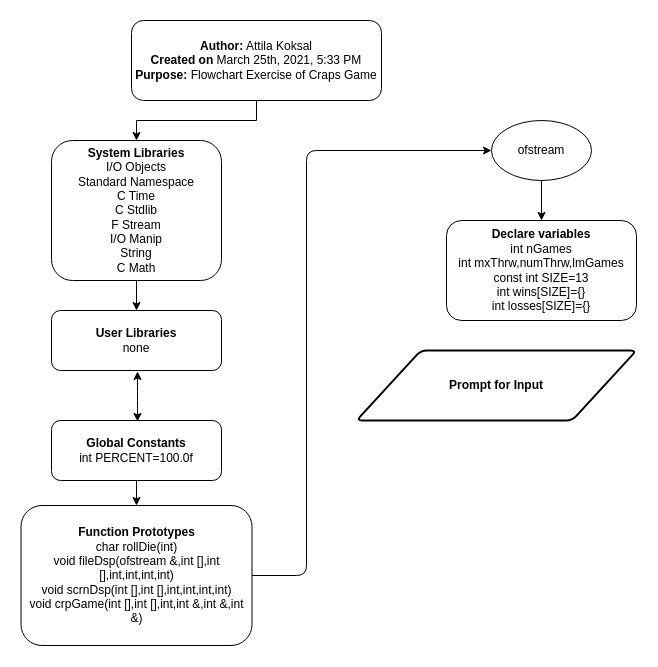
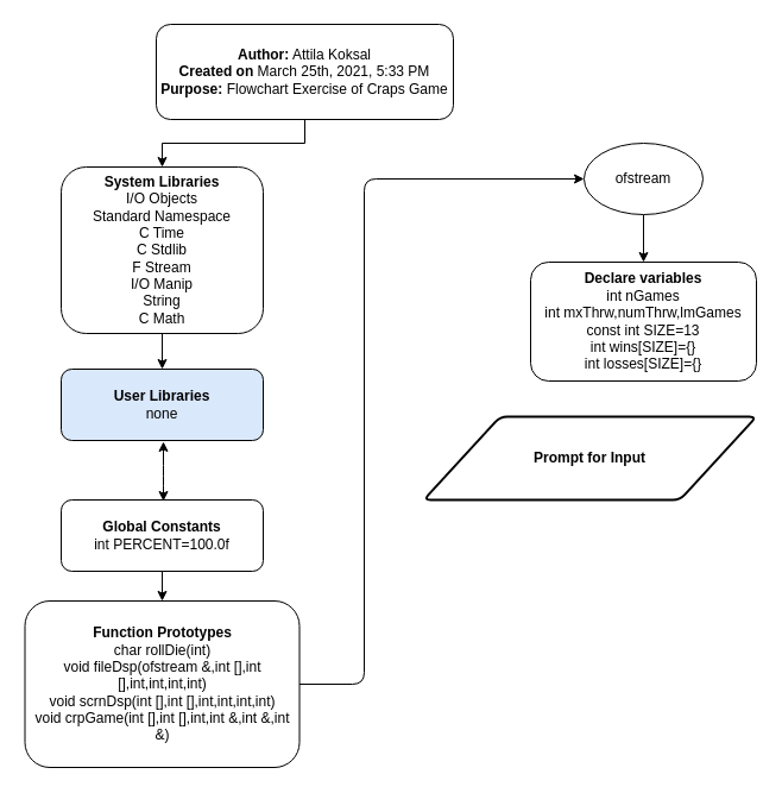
  <mxCell id="0" />
  <mxCell id="1" parent="0" />
  <mxCell id="2" value="" style="edgeStyle=orthogonalEdgeStyle;rounded=0;orthogonalLoop=1;jettySize=auto;html=1;" edge="1" parent="1" source="3" target="5"><mxGeometry relative="1" as="geometry" /></mxCell>
  <mxCell id="3" value="&lt;b&gt;Author:&lt;/b&gt; Attila Koksal&lt;br&gt;&lt;b&gt;Created on&lt;/b&gt; March 25th, 2021, 5:33 PM&lt;br&gt;&lt;b&gt;Purpose:&lt;/b&gt; Flowchart Exercise of Craps Game" style="rounded=1;whiteSpace=wrap;html=1;" vertex="1" parent="1"><mxGeometry x="131" y="20" width="250" height="80" as="geometry" /></mxCell>
  <mxCell id="4" value="" style="edgeStyle=orthogonalEdgeStyle;rounded=0;orthogonalLoop=1;jettySize=auto;html=1;" edge="1" parent="1" source="5" target="6"><mxGeometry relative="1" as="geometry" /></mxCell>
  <mxCell id="5" value="&lt;b&gt;System Libraries&lt;/b&gt;&lt;br&gt;I/O Objects&lt;br&gt;Standard Namespace&lt;br&gt;C Time&lt;br&gt;C Stdlib&lt;br&gt;F Stream&lt;br&gt;I/O Manip&lt;br&gt;String&lt;br&gt;C Math" style="rounded=1;whiteSpace=wrap;html=1;" vertex="1" parent="1"><mxGeometry x="51" y="140" width="170" height="140" as="geometry" /></mxCell>
- <mxCell id="6" value="&lt;b&gt;User Libraries&lt;/b&gt;&lt;br&gt;none" style="rounded=1;whiteSpace=wrap;html=1;" vertex="1" parent="1"><mxGeometry x="51" y="310" width="170" height="60" as="geometry" /></mxCell>
+ <mxCell id="6" value="&lt;b&gt;User Libraries&lt;/b&gt;&lt;br&gt;none" style="rounded=1;whiteSpace=wrap;html=1;fillColor=#dae8fc;" vertex="1" parent="1"><mxGeometry x="51" y="310" width="170" height="60" as="geometry" /></mxCell>
  <mxCell id="7" value="" style="edgeStyle=orthogonalEdgeStyle;rounded=0;orthogonalLoop=1;jettySize=auto;html=1;" edge="1" parent="1" source="8" target="10"><mxGeometry relative="1" as="geometry" /></mxCell>
  <mxCell id="8" value="&lt;b&gt;Global Constants&lt;/b&gt;&lt;br&gt;int PERCENT=100.0f" style="rounded=1;whiteSpace=wrap;html=1;" vertex="1" parent="1"><mxGeometry x="51" y="420" width="170" height="60" as="geometry" /></mxCell>
  <mxCell id="9" value="" style="endArrow=classic;startArrow=classic;html=1;" edge="1" parent="1"><mxGeometry width="50" height="50" relative="1" as="geometry"><mxPoint x="137" y="421" as="sourcePoint" /><mxPoint x="137" y="371" as="targetPoint" /><Array as="points"><mxPoint x="137" y="401" /></Array></mxGeometry></mxCell>
  <mxCell id="10" value="&lt;b&gt;Function Prototypes&lt;/b&gt;&lt;br&gt;char rollDie(int)&lt;br&gt;void fileDsp(ofstream &amp;amp;,int [],int [],int,int,int,int)&lt;br&gt;void scrnDsp(int [],int [],int,int,int,int)&lt;br&gt;void crpGame(int [],int [],int,int &amp;amp;,int &amp;amp;,int &amp;amp;)" style="rounded=1;whiteSpace=wrap;html=1;" vertex="1" parent="1"><mxGeometry x="20.5" y="505" width="231" height="140" as="geometry" /></mxCell>
  <mxCell id="11" value="" style="edgeStyle=orthogonalEdgeStyle;rounded=0;orthogonalLoop=1;jettySize=auto;html=1;" edge="1" parent="1" source="12" target="14"><mxGeometry relative="1" as="geometry" /></mxCell>
  <mxCell id="12" value="ofstream" style="ellipse;whiteSpace=wrap;html=1;" vertex="1" parent="1"><mxGeometry x="491" y="120" width="100" height="60" as="geometry" /></mxCell>
  <mxCell id="13" value="" style="edgeStyle=elbowEdgeStyle;elbow=horizontal;endArrow=classic;html=1;exitX=1;exitY=0.5;exitDx=0;exitDy=0;" edge="1" parent="1" source="10"><mxGeometry width="50" height="50" relative="1" as="geometry"><mxPoint x="271" y="580" as="sourcePoint" /><mxPoint x="491" y="150" as="targetPoint" /><Array as="points"><mxPoint x="306" y="150" /></Array></mxGeometry></mxCell>
  <mxCell id="14" value="&lt;b&gt;Declare variables&lt;br&gt;&lt;/b&gt;int nGames&lt;br&gt;int mxThrw,numThrw,lmGames&lt;br&gt;const int SIZE=13&lt;br&gt;int wins[SIZE]={}&lt;br&gt;int losses[SIZE]={}" style="rounded=1;whiteSpace=wrap;html=1;" vertex="1" parent="1"><mxGeometry x="446" y="220" width="190" height="100" as="geometry" /></mxCell>
  <mxCell id="15" value="&lt;b&gt;Prompt for Input&lt;/b&gt;&lt;br&gt;" style="shape=parallelogram;html=1;strokeWidth=2;perimeter=parallelogramPerimeter;whiteSpace=wrap;rounded=1;arcSize=12;size=0.23;" vertex="1" parent="1"><mxGeometry x="356" y="350" width="280" height="70" as="geometry" /></mxCell>
